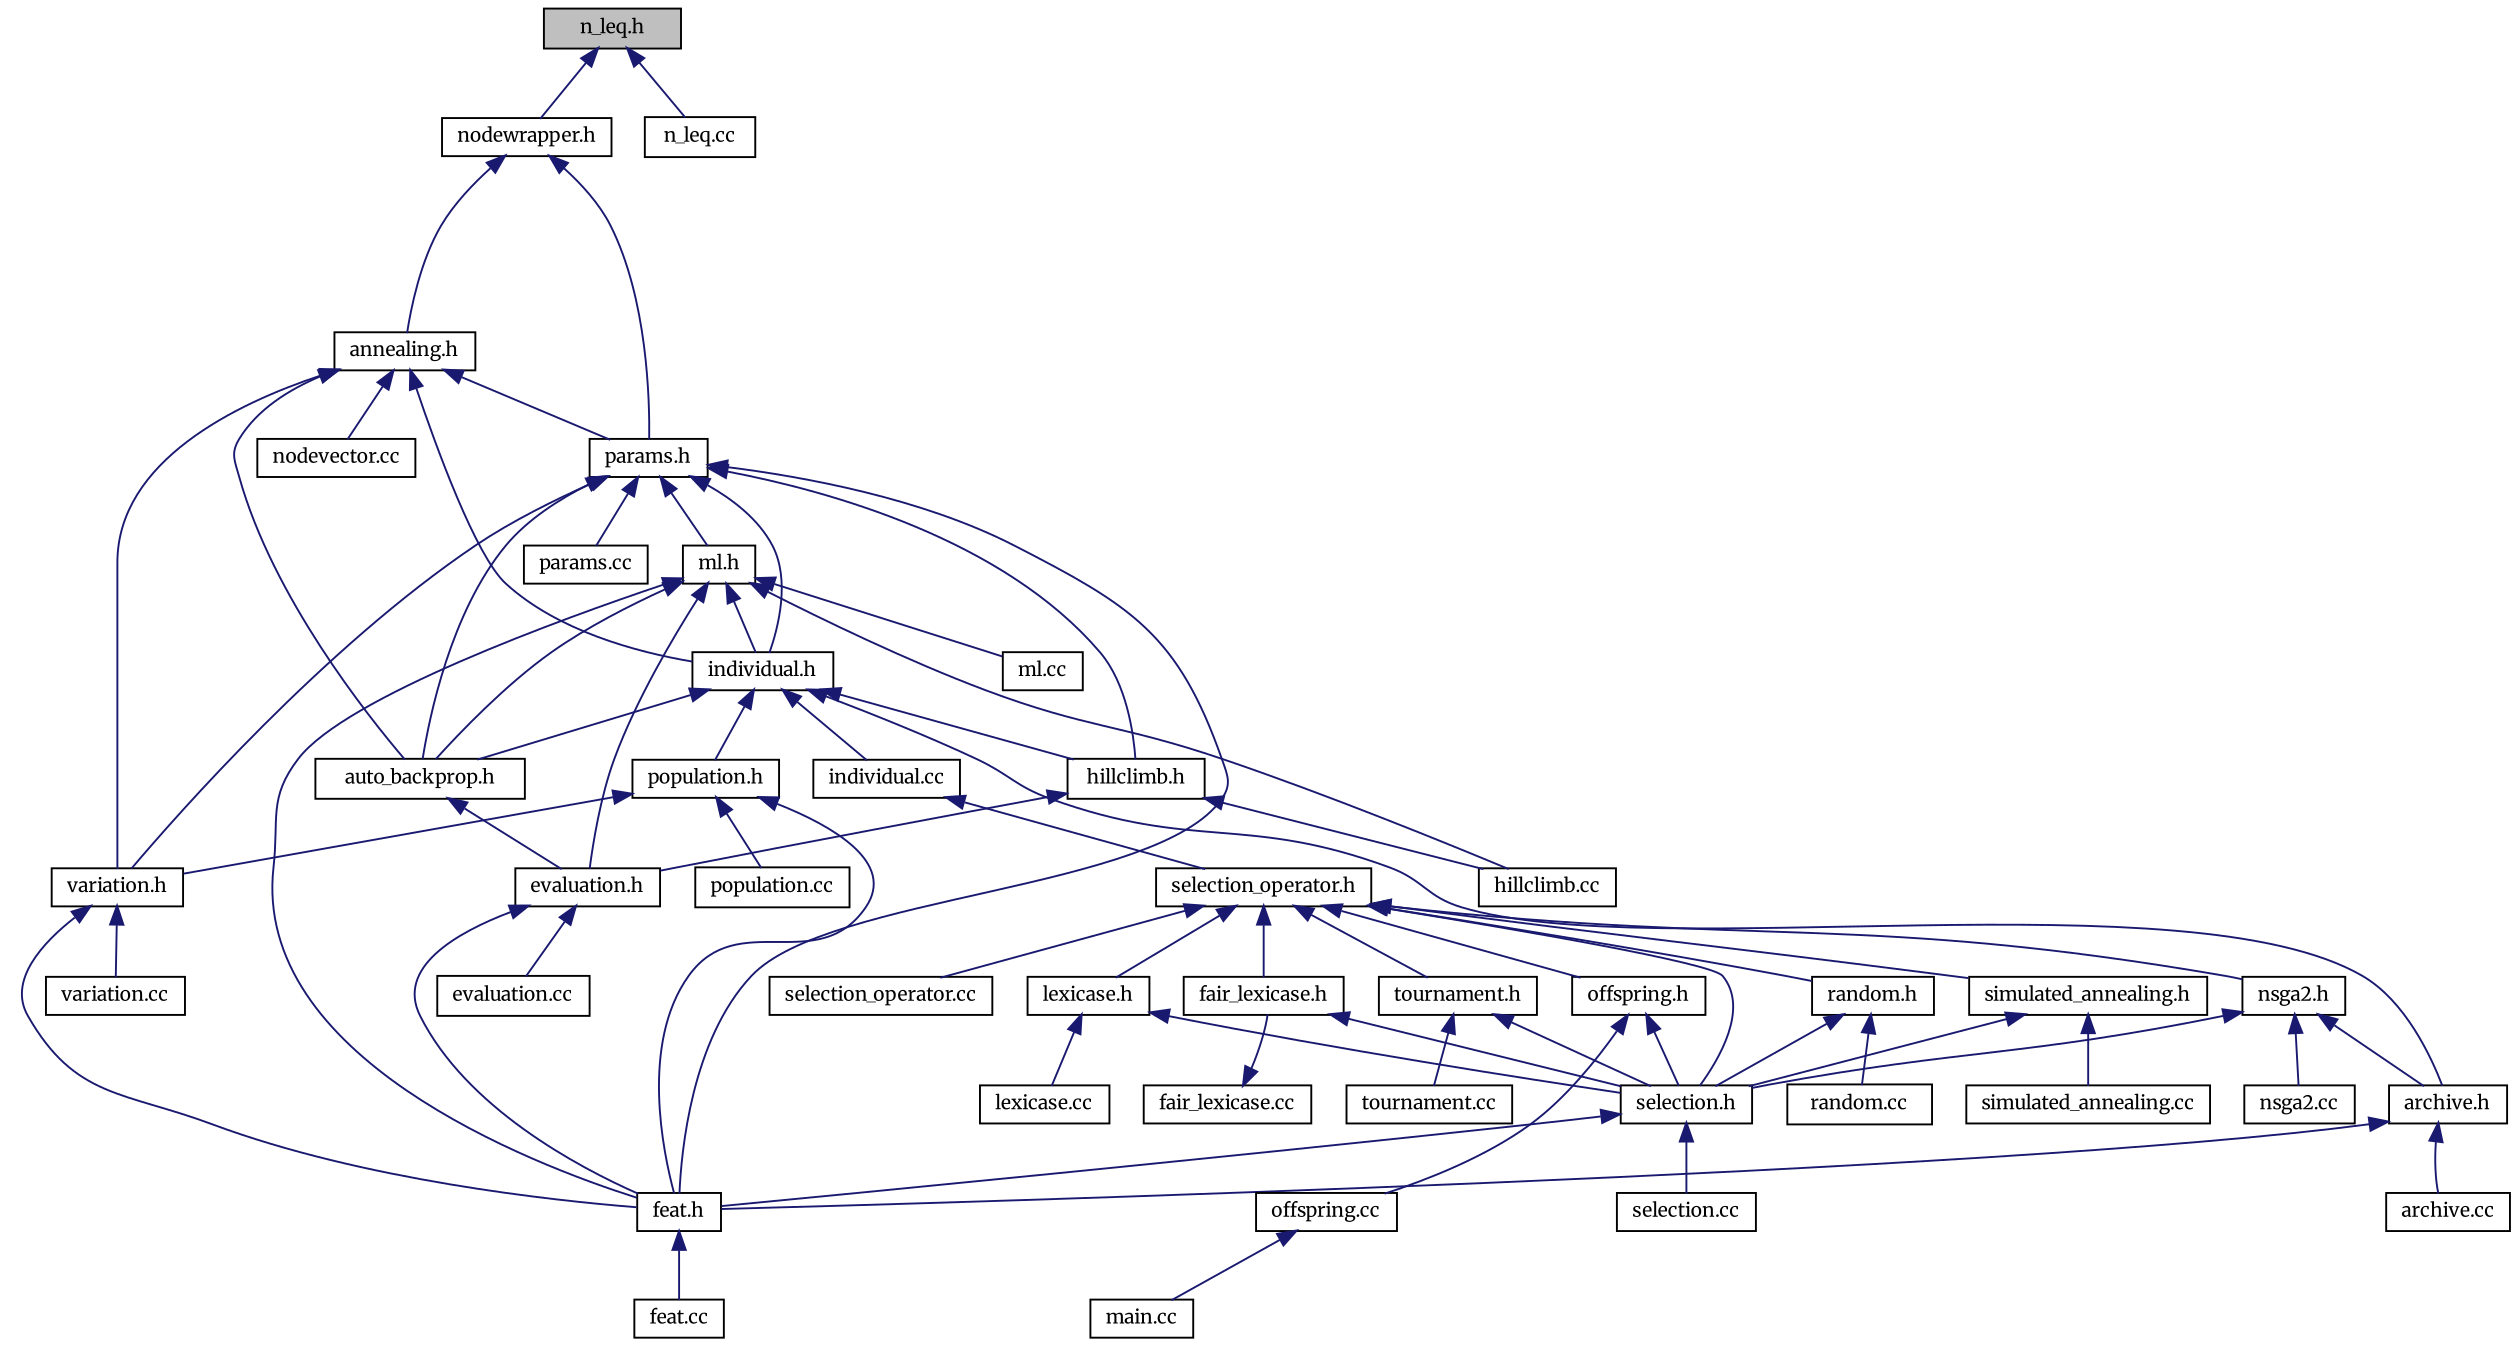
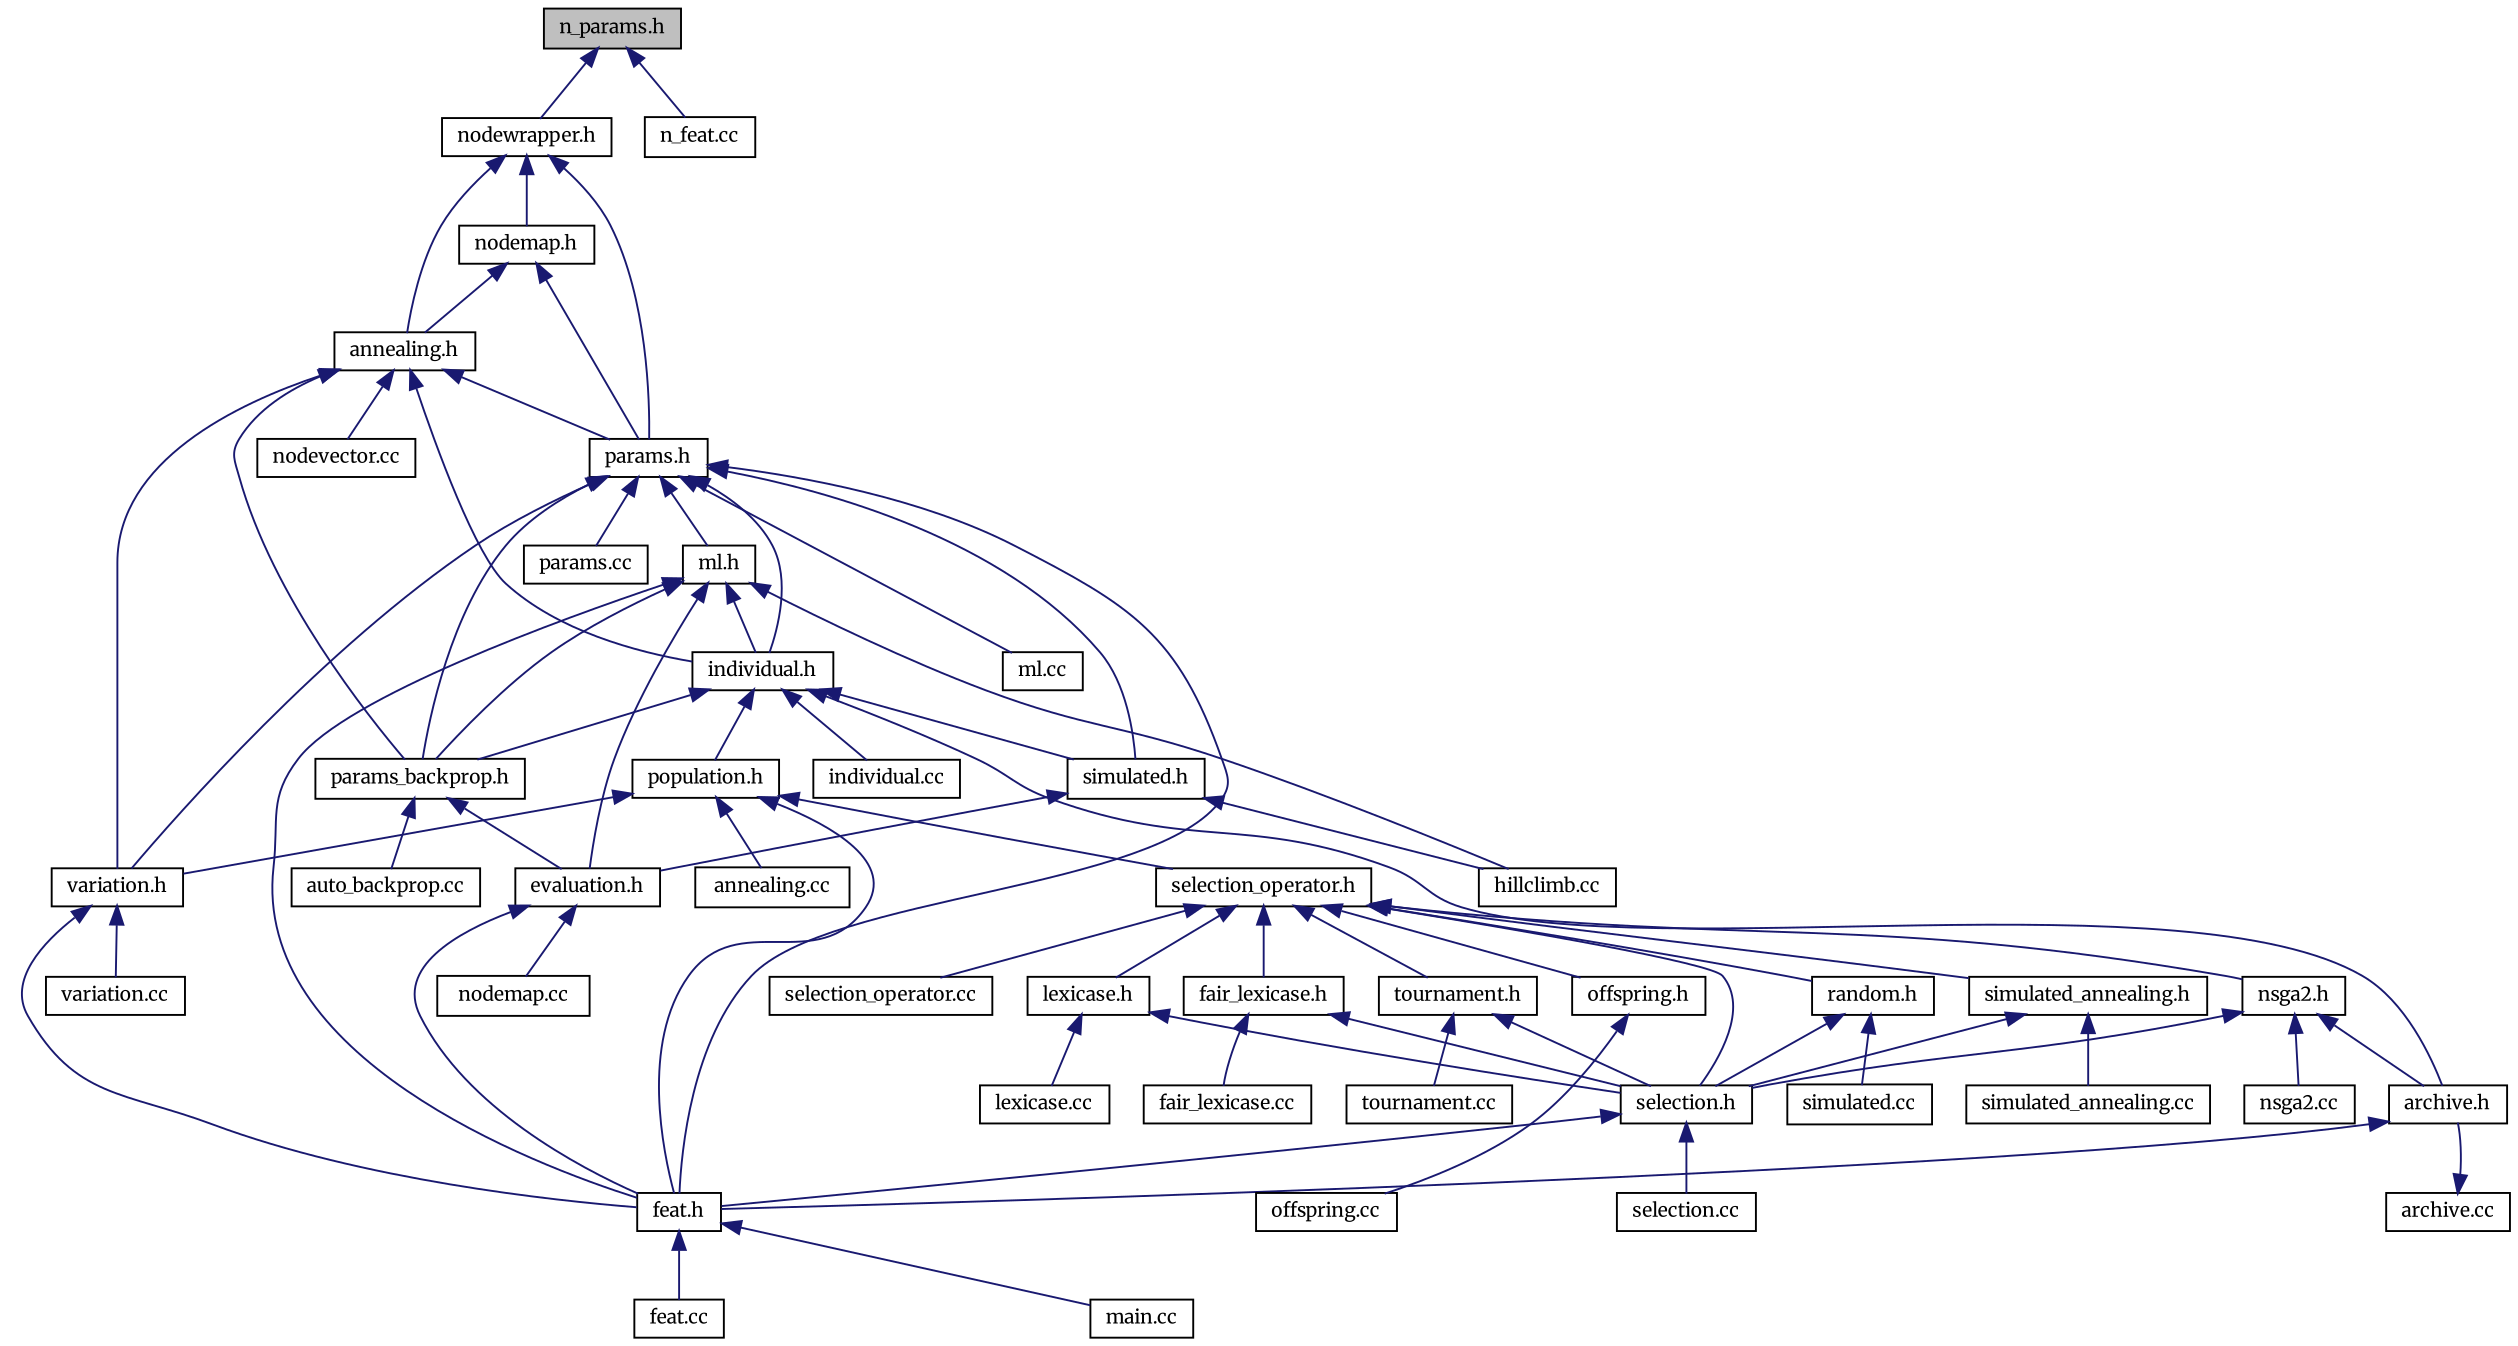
  digraph {
    fontname=Merriweather
    node [color=black fillcolor=white fontname=Merriweather fontsize=10 shape=record style=filled]
    edge [color=midnightblue dir=back fontname=Merriweather fontsize=10 labelfontname=Helvetica labelfontsize=10 style=solid]
-   n1 [fillcolor=grey75 fontcolor=black height=0.2 label="n_leq.h" width=0.4]
+   n1 [fillcolor=grey75 fontcolor=black height=0.2 label="n_params.h" width=0.4]
    n2 [height=0.2 label="nodewrapper.h" width=0.4]
-   n3 [height=0.2 label="n_leq.cc" width=0.4]
+   n3 [height=0.2 label="n_feat.cc" width=0.4]
    n4 [height=0.2 label="params.h" width=0.4]
    n5 [height=0.2 label="annealing.h" width=0.4]
+   n6 [height=0.2 label="nodemap.h" width=0.4]
    n7 [height=0.2 label="ml.h" width=0.4]
    n8 [height=0.2 label="feat.h" width=0.4]
    n9 [height=0.2 label="individual.h" width=0.4]
-   n10 [height=0.2 label="auto_backprop.h" width=0.4]
-   n11 [height=0.2 label="hillclimb.h" width=0.4]
+   n10 [height=0.2 label="params_backprop.h" width=0.4]
+   n11 [height=0.2 label="simulated.h" width=0.4]
    n12 [height=0.2 label="variation.h" width=0.4]
    n13 [height=0.2 label="params.cc" width=0.4]
    n14 [height=0.2 label="nodevector.cc" width=0.4]
    n15 [height=0.2 label="evaluation.h" width=0.4]
    n16 [height=0.2 label="hillclimb.cc" width=0.4]
    n17 [height=0.2 label="ml.cc" width=0.4]
    n18 [height=0.2 label="feat.cc" width=0.4]
    n19 [height=0.2 label="main.cc" width=0.4]
    n20 [height=0.2 label="population.h" width=0.4]
    n21 [height=0.2 label="archive.h" width=0.4]
    n22 [height=0.2 label="individual.cc" width=0.4]
+   n23 [height=0.2 label="auto_backprop.cc" width=0.4]
    n24 [height=0.2 label="variation.cc" width=0.4]
-   n25 [height=0.2 label="evaluation.cc" width=0.4]
+   n25 [height=0.2 label="nodemap.cc" width=0.4]
    n26 [height=0.2 label="selection_operator.h" width=0.4]
-   n27 [height=0.2 label="population.cc" width=0.4]
+   n27 [height=0.2 label="annealing.cc" width=0.4]
    n28 [height=0.2 label="archive.cc" width=0.4]
    n29 [height=0.2 label="selection.h" width=0.4]
    n30 [height=0.2 label="lexicase.h" width=0.4]
    n31 [height=0.2 label="fair_lexicase.h" width=0.4]
    n32 [height=0.2 label="nsga2.h" width=0.4]
    n33 [height=0.2 label="tournament.h" width=0.4]
    n34 [height=0.2 label="offspring.h" width=0.4]
    n35 [height=0.2 label="random.h" width=0.4]
    n36 [height=0.2 label="simulated_annealing.h" width=0.4]
    n37 [height=0.2 label="selection_operator.cc" width=0.4]
    n38 [height=0.2 label="selection.cc" width=0.4]
    n39 [height=0.2 label="lexicase.cc" width=0.4]
    n40 [height=0.2 label="fair_lexicase.cc" width=0.4]
    n41 [height=0.2 label="nsga2.cc" width=0.4]
    n42 [height=0.2 label="tournament.cc" width=0.4]
    n43 [height=0.2 label="offspring.cc" width=0.4]
-   n44 [height=0.2 label="random.cc" width=0.4]
+   n44 [height=0.2 label="simulated.cc" width=0.4]
    n45 [height=0.2 label="simulated_annealing.cc" width=0.4]
    n1 -> n2
    n1 -> n3
    n2 -> n4
    n2 -> n5
+   n2 -> n6
    n4 -> n7
    n4 -> n8
    n4 -> n9
    n4 -> n10
    n4 -> n11
    n4 -> n12
    n4 -> n13
    n5 -> n4
    n5 -> n9
    n5 -> n10
    n5 -> n12
    n5 -> n14
+   n6 -> n4
+   n6 -> n5
    n7 -> n8
    n7 -> n9
    n7 -> n10
    n7 -> n15
    n7 -> n16
-   n7 -> n17
+   n4 -> n17
    n8 -> n18
-   n43 -> n19
+   n8 -> n19
    n9 -> n10
    n9 -> n11
    n9 -> n20
    n9 -> n21
    n9 -> n22
    n10 -> n15
+   n10 -> n23
    n11 -> n15
    n11 -> n16
    n12 -> n8
    n12 -> n24
    n15 -> n8
    n15 -> n25
    n20 -> n8
    n20 -> n12
-   n22 -> n26
+   n20 -> n26
    n20 -> n27
    n21 -> n8
-   n21 -> n28
+   n28 -> n21
    n26 -> n29
    n26 -> n30
    n26 -> n31
    n26 -> n32
    n26 -> n33
    n26 -> n34
    n26 -> n35
    n26 -> n36
    n26 -> n37
    n29 -> n8
    n29 -> n38
    n30 -> n29
    n30 -> n39
    n31 -> n29
-   n40 -> n31
+   n31 -> n40
    n32 -> n21
    n32 -> n29
    n32 -> n41
    n33 -> n29
    n33 -> n42
-   n34 -> n29
    n34 -> n43
    n35 -> n29
    n35 -> n44
    n36 -> n29
    n36 -> n45
  }
